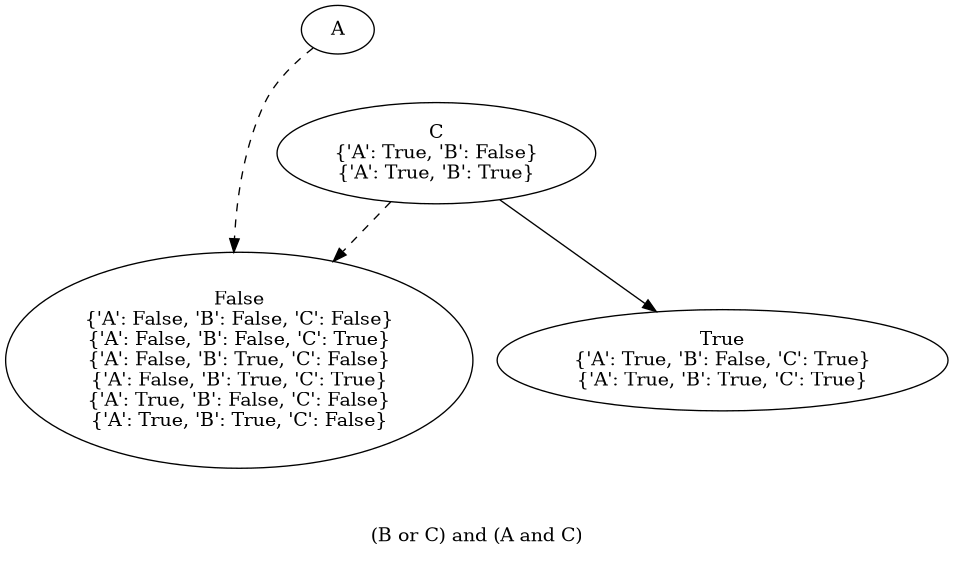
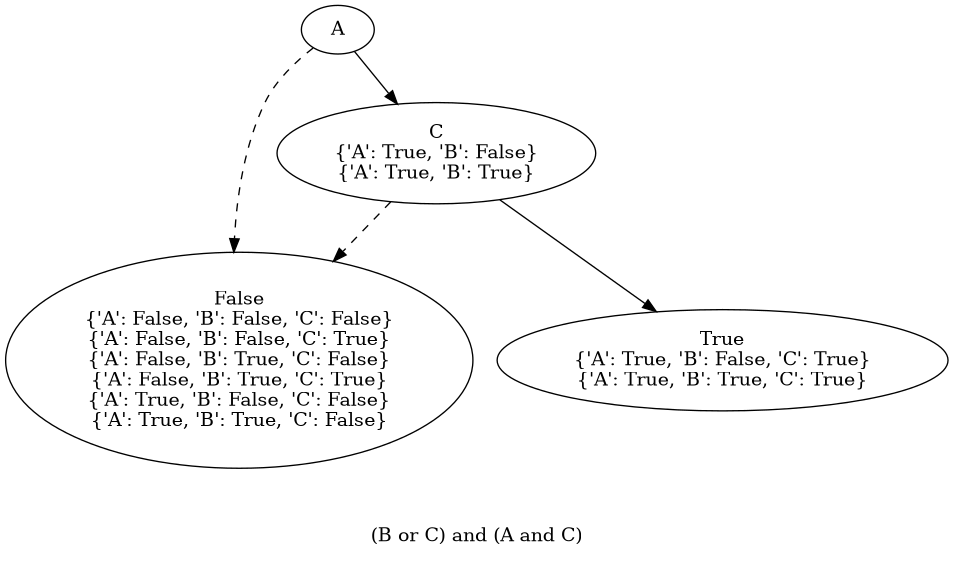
  digraph {
    label="(B or C) and (A and C)\n\n"
    edge [fontcolor=gray]
    n1 [label=A]
    n2 [label="False\n{'A': False, 'B': False, 'C': False}\n{'A': False, 'B': False, 'C': True}\n{'A': False, 'B': True, 'C': False}\n{'A': False, 'B': True, 'C': True}\n{'A': True, 'B': False, 'C': False}\n{'A': True, 'B': True, 'C': False}"]
    n3 [label="C\n{'A': True, 'B': False}\n{'A': True, 'B': True}"]
    n4 [label="True\n{'A': True, 'B': False, 'C': True}\n{'A': True, 'B': True, 'C': True}"]
    n1 -> n2 [style=dashed]
+   n1 -> n3
    n3 -> n2 [style=dashed]
    n3 -> n4
  }
